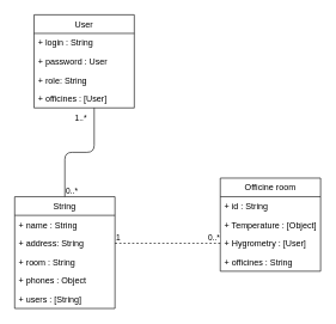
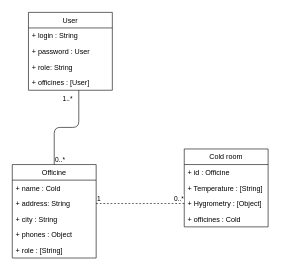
  <mxCell id="0" />
  <mxCell id="1" parent="0" />
  <mxCell id="2" value="User" style="swimlane;fontStyle=0;childLayout=stackLayout;horizontal=1;startSize=26;fillColor=none;horizontalStack=0;resizeParent=1;resizeParentMax=0;resizeLast=0;collapsible=1;marginBottom=0;hachureGap=4;pointerEvents=0;" parent="1" vertex="1"><mxGeometry x="47" y="20" width="140" height="130" as="geometry" /></mxCell>
  <mxCell id="3" value="+ login : String" style="text;strokeColor=none;fillColor=none;align=left;verticalAlign=top;spacingLeft=4;spacingRight=4;overflow=hidden;rotatable=0;points=[[0,0.5],[1,0.5]];portConstraint=eastwest;" parent="2" vertex="1"><mxGeometry y="26" width="140" height="26" as="geometry" /></mxCell>
  <mxCell id="4" value="+ password : User" style="text;strokeColor=none;fillColor=none;align=left;verticalAlign=top;spacingLeft=4;spacingRight=4;overflow=hidden;rotatable=0;points=[[0,0.5],[1,0.5]];portConstraint=eastwest;" parent="2" vertex="1"><mxGeometry y="52" width="140" height="26" as="geometry" /></mxCell>
  <mxCell id="5" value="+ role: String" style="text;strokeColor=none;fillColor=none;align=left;verticalAlign=top;spacingLeft=4;spacingRight=4;overflow=hidden;rotatable=0;points=[[0,0.5],[1,0.5]];portConstraint=eastwest;" parent="2" vertex="1"><mxGeometry y="78" width="140" height="26" as="geometry" /></mxCell>
  <mxCell id="6" value="+ officines : [User]" style="text;strokeColor=none;fillColor=none;align=left;verticalAlign=top;spacingLeft=4;spacingRight=4;overflow=hidden;rotatable=0;points=[[0,0.5],[1,0.5]];portConstraint=eastwest;" parent="2" vertex="1"><mxGeometry y="104" width="140" height="26" as="geometry" /></mxCell>
- <mxCell id="7" value="String" style="swimlane;fontStyle=0;childLayout=stackLayout;horizontal=1;startSize=26;fillColor=none;horizontalStack=0;resizeParent=1;resizeParentMax=0;resizeLast=0;collapsible=1;marginBottom=0;hachureGap=4;pointerEvents=0;" parent="1" vertex="1"><mxGeometry x="20" y="274" width="140" height="156" as="geometry" /></mxCell>
- <mxCell id="8" value="+ name : String" style="text;strokeColor=none;fillColor=none;align=left;verticalAlign=top;spacingLeft=4;spacingRight=4;overflow=hidden;rotatable=0;points=[[0,0.5],[1,0.5]];portConstraint=eastwest;" parent="7" vertex="1"><mxGeometry y="26" width="140" height="26" as="geometry" /></mxCell>
+ <mxCell id="7" value="Officine" style="swimlane;fontStyle=0;childLayout=stackLayout;horizontal=1;startSize=26;fillColor=none;horizontalStack=0;resizeParent=1;resizeParentMax=0;resizeLast=0;collapsible=1;marginBottom=0;hachureGap=4;pointerEvents=0;" parent="1" vertex="1"><mxGeometry x="20" y="274" width="140" height="156" as="geometry" /></mxCell>
+ <mxCell id="8" value="+ name : Cold" style="text;strokeColor=none;fillColor=none;align=left;verticalAlign=top;spacingLeft=4;spacingRight=4;overflow=hidden;rotatable=0;points=[[0,0.5],[1,0.5]];portConstraint=eastwest;" parent="7" vertex="1"><mxGeometry y="26" width="140" height="26" as="geometry" /></mxCell>
  <mxCell id="9" value="+ address: String" style="text;strokeColor=none;fillColor=none;align=left;verticalAlign=top;spacingLeft=4;spacingRight=4;overflow=hidden;rotatable=0;points=[[0,0.5],[1,0.5]];portConstraint=eastwest;" parent="7" vertex="1"><mxGeometry y="52" width="140" height="26" as="geometry" /></mxCell>
- <mxCell id="10" value="+ room : String" style="text;strokeColor=none;fillColor=none;align=left;verticalAlign=top;spacingLeft=4;spacingRight=4;overflow=hidden;rotatable=0;points=[[0,0.5],[1,0.5]];portConstraint=eastwest;" parent="7" vertex="1"><mxGeometry y="78" width="140" height="26" as="geometry" /></mxCell>
+ <mxCell id="10" value="+ city : String" style="text;strokeColor=none;fillColor=none;align=left;verticalAlign=top;spacingLeft=4;spacingRight=4;overflow=hidden;rotatable=0;points=[[0,0.5],[1,0.5]];portConstraint=eastwest;" parent="7" vertex="1"><mxGeometry y="78" width="140" height="26" as="geometry" /></mxCell>
  <mxCell id="11" value="+ phones : Object" style="text;strokeColor=none;fillColor=none;align=left;verticalAlign=top;spacingLeft=4;spacingRight=4;overflow=hidden;rotatable=0;points=[[0,0.5],[1,0.5]];portConstraint=eastwest;" parent="7" vertex="1"><mxGeometry y="104" width="140" height="26" as="geometry" /></mxCell>
- <mxCell id="12" value="+ users : [String]" style="text;strokeColor=none;fillColor=none;align=left;verticalAlign=top;spacingLeft=4;spacingRight=4;overflow=hidden;rotatable=0;points=[[0,0.5],[1,0.5]];portConstraint=eastwest;" parent="7" vertex="1"><mxGeometry y="130" width="140" height="26" as="geometry" /></mxCell>
- <mxCell id="13" value="Officine room" style="swimlane;fontStyle=0;childLayout=stackLayout;horizontal=1;startSize=26;fillColor=none;horizontalStack=0;resizeParent=1;resizeParentMax=0;resizeLast=0;collapsible=1;marginBottom=0;hachureGap=4;pointerEvents=0;" parent="1" vertex="1"><mxGeometry x="307" y="248" width="140" height="130" as="geometry" /></mxCell>
- <mxCell id="14" value="+ id : String" style="text;strokeColor=none;fillColor=none;align=left;verticalAlign=top;spacingLeft=4;spacingRight=4;overflow=hidden;rotatable=0;points=[[0,0.5],[1,0.5]];portConstraint=eastwest;" parent="13" vertex="1"><mxGeometry y="26" width="140" height="26" as="geometry" /></mxCell>
- <mxCell id="15" value="+ Temperature : [Object]" style="text;strokeColor=none;fillColor=none;align=left;verticalAlign=top;spacingLeft=4;spacingRight=4;overflow=hidden;rotatable=0;points=[[0,0.5],[1,0.5]];portConstraint=eastwest;" vertex="1" parent="13"><mxGeometry y="52" width="140" height="26" as="geometry" /></mxCell>
- <mxCell id="16" value="+ Hygrometry : [User]" style="text;strokeColor=none;fillColor=none;align=left;verticalAlign=top;spacingLeft=4;spacingRight=4;overflow=hidden;rotatable=0;points=[[0,0.5],[1,0.5]];portConstraint=eastwest;" parent="13" vertex="1"><mxGeometry y="78" width="140" height="26" as="geometry" /></mxCell>
- <mxCell id="17" value="+ officines : String" style="text;strokeColor=none;fillColor=none;align=left;verticalAlign=top;spacingLeft=4;spacingRight=4;overflow=hidden;rotatable=0;points=[[0,0.5],[1,0.5]];portConstraint=eastwest;" parent="13" vertex="1"><mxGeometry y="104" width="140" height="26" as="geometry" /></mxCell>
+ <mxCell id="12" value="+ role : [String]" style="text;strokeColor=none;fillColor=none;align=left;verticalAlign=top;spacingLeft=4;spacingRight=4;overflow=hidden;rotatable=0;points=[[0,0.5],[1,0.5]];portConstraint=eastwest;" parent="7" vertex="1"><mxGeometry y="130" width="140" height="26" as="geometry" /></mxCell>
+ <mxCell id="13" value="Cold room" style="swimlane;fontStyle=0;childLayout=stackLayout;horizontal=1;startSize=26;fillColor=none;horizontalStack=0;resizeParent=1;resizeParentMax=0;resizeLast=0;collapsible=1;marginBottom=0;hachureGap=4;pointerEvents=0;" parent="1" vertex="1"><mxGeometry x="307" y="248" width="140" height="130" as="geometry" /></mxCell>
+ <mxCell id="14" value="+ id : Officine" style="text;strokeColor=none;fillColor=none;align=left;verticalAlign=top;spacingLeft=4;spacingRight=4;overflow=hidden;rotatable=0;points=[[0,0.5],[1,0.5]];portConstraint=eastwest;" parent="13" vertex="1"><mxGeometry y="26" width="140" height="26" as="geometry" /></mxCell>
+ <mxCell id="15" value="+ Temperature : [String]" style="text;strokeColor=none;fillColor=none;align=left;verticalAlign=top;spacingLeft=4;spacingRight=4;overflow=hidden;rotatable=0;points=[[0,0.5],[1,0.5]];portConstraint=eastwest;" vertex="1" parent="13"><mxGeometry y="52" width="140" height="26" as="geometry" /></mxCell>
+ <mxCell id="16" value="+ Hygrometry : [Object]" style="text;strokeColor=none;fillColor=none;align=left;verticalAlign=top;spacingLeft=4;spacingRight=4;overflow=hidden;rotatable=0;points=[[0,0.5],[1,0.5]];portConstraint=eastwest;" parent="13" vertex="1"><mxGeometry y="78" width="140" height="26" as="geometry" /></mxCell>
+ <mxCell id="17" value="+ officines : Cold" style="text;strokeColor=none;fillColor=none;align=left;verticalAlign=top;spacingLeft=4;spacingRight=4;overflow=hidden;rotatable=0;points=[[0,0.5],[1,0.5]];portConstraint=eastwest;" parent="13" vertex="1"><mxGeometry y="104" width="140" height="26" as="geometry" /></mxCell>
  <mxCell id="18" value="" style="endArrow=none;html=1;edgeStyle=orthogonalEdgeStyle;entryX=0;entryY=0.5;entryDx=0;entryDy=0;exitX=1;exitY=0.5;exitDx=0;exitDy=0;dashed=1;" parent="1" source="9" target="16" edge="1"><mxGeometry relative="1" as="geometry"><mxPoint x="165" y="309" as="sourcePoint" /><mxPoint x="325" y="309" as="targetPoint" /></mxGeometry></mxCell>
  <mxCell id="19" value="1" style="edgeLabel;resizable=0;html=1;align=left;verticalAlign=bottom;" parent="18" connectable="0" vertex="1"><mxGeometry x="-1" relative="1" as="geometry" /></mxCell>
  <mxCell id="20" value="0..*" style="edgeLabel;resizable=0;html=1;align=right;verticalAlign=bottom;" parent="18" connectable="0" vertex="1"><mxGeometry x="1" relative="1" as="geometry" /></mxCell>
  <mxCell id="21" value="" style="endArrow=none;html=1;edgeStyle=orthogonalEdgeStyle;exitX=0.5;exitY=0;exitDx=0;exitDy=0;" parent="1" source="7" edge="1"><mxGeometry relative="1" as="geometry"><mxPoint x="165" y="309" as="sourcePoint" /><mxPoint x="131" y="150" as="targetPoint" /><Array as="points"><mxPoint x="90" y="212" /><mxPoint x="131" y="212" /><mxPoint x="131" y="150" /></Array></mxGeometry></mxCell>
  <mxCell id="22" value="0..*" style="edgeLabel;resizable=0;html=1;align=left;verticalAlign=bottom;" parent="21" connectable="0" vertex="1"><mxGeometry x="-1" relative="1" as="geometry" /></mxCell>
  <mxCell id="23" value="1..*" style="edgeLabel;resizable=0;html=1;align=right;verticalAlign=bottom;" parent="21" connectable="0" vertex="1"><mxGeometry x="1" relative="1" as="geometry"><mxPoint x="-10" y="23" as="offset" /></mxGeometry></mxCell>
